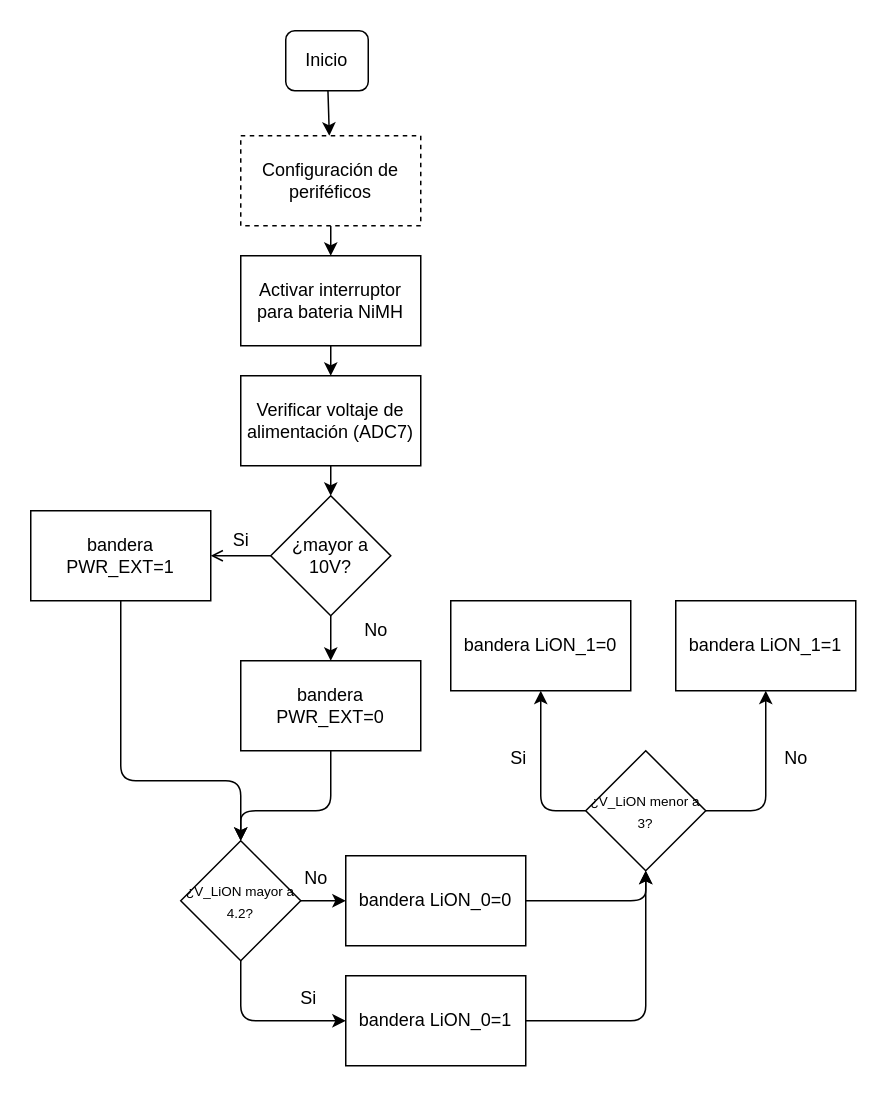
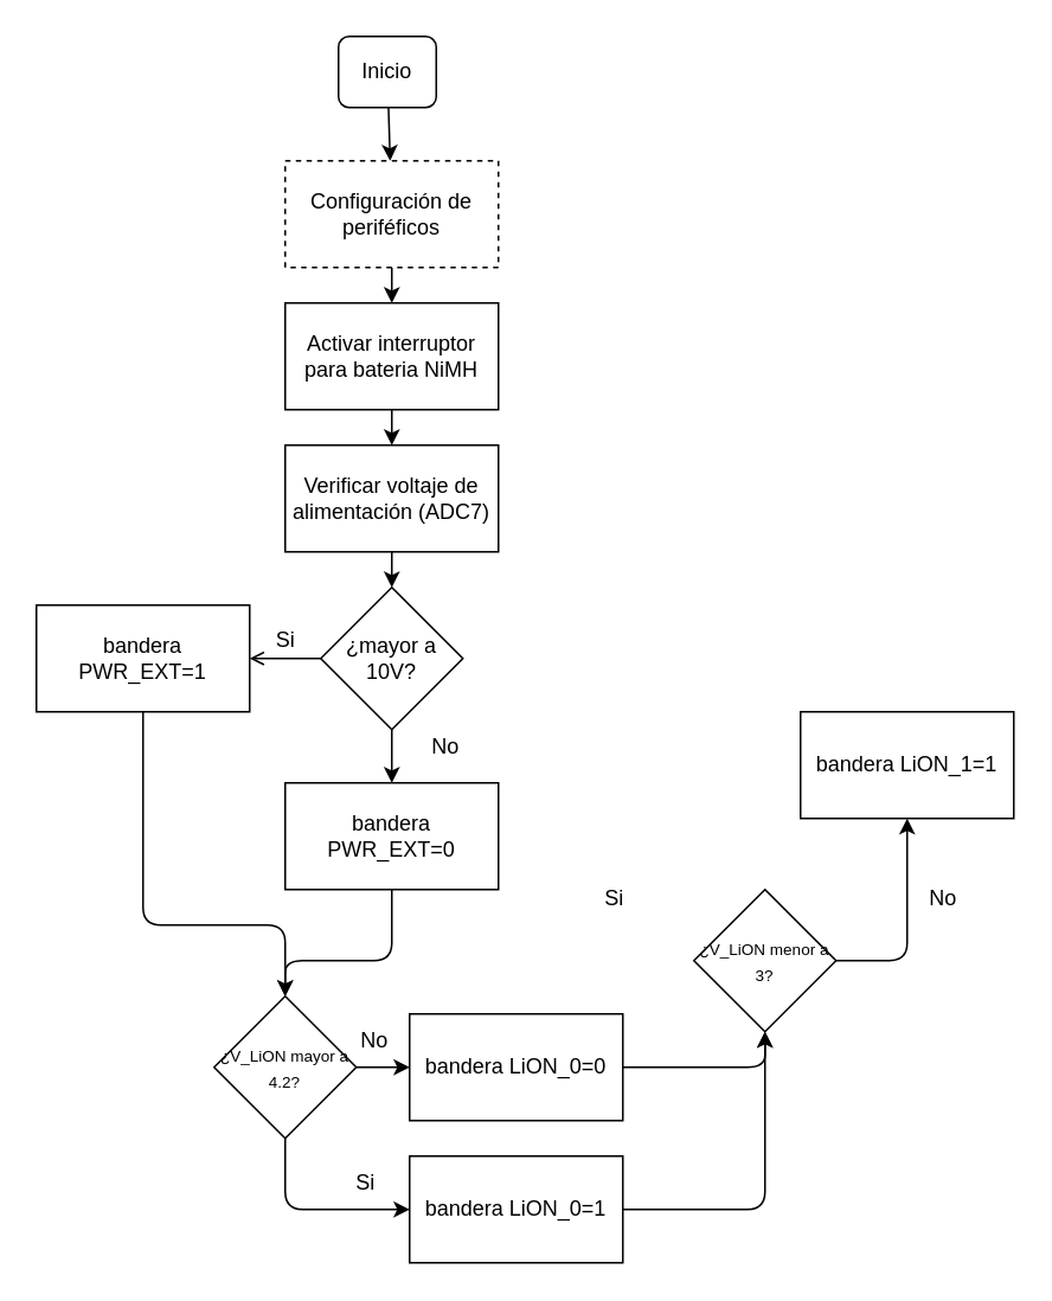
  <mxCell id="0" />
  <mxCell id="1" parent="0" />
  <mxCell id="2" value="" style="edgeStyle=none;html=1;" parent="1" source="3" target="5" edge="1"><mxGeometry relative="1" as="geometry" /></mxCell>
  <mxCell id="3" value="Inicio" style="rounded=1;whiteSpace=wrap;html=1;" parent="1" vertex="1"><mxGeometry x="190" y="20" width="55" height="40" as="geometry" /></mxCell>
  <mxCell id="4" value="" style="edgeStyle=none;html=1;" parent="1" source="5" target="7" edge="1"><mxGeometry relative="1" as="geometry" /></mxCell>
  <mxCell id="5" value="Configuración de periféficos" style="rounded=0;whiteSpace=wrap;html=1;dashed=1;" parent="1" vertex="1"><mxGeometry x="160" y="90" width="120" height="60" as="geometry" /></mxCell>
  <mxCell id="6" value="" style="edgeStyle=none;html=1;" parent="1" source="7" edge="1"><mxGeometry relative="1" as="geometry"><mxPoint x="220" y="250" as="targetPoint" /></mxGeometry></mxCell>
  <mxCell id="7" value="Activar interruptor para bateria NiMH" style="rounded=0;whiteSpace=wrap;html=1;" parent="1" vertex="1"><mxGeometry x="160" y="170" width="120" height="60" as="geometry" /></mxCell>
  <mxCell id="8" value="" style="edgeStyle=none;html=1;" parent="1" source="9" target="12" edge="1"><mxGeometry relative="1" as="geometry" /></mxCell>
  <mxCell id="9" value="Verificar voltaje de alimentación (ADC7)" style="rounded=0;whiteSpace=wrap;html=1;" parent="1" vertex="1"><mxGeometry x="160" y="250" width="120" height="60" as="geometry" /></mxCell>
  <mxCell id="10" value="" style="edgeStyle=none;html=1;endArrow=open;" parent="1" source="12" target="14" edge="1"><mxGeometry relative="1" as="geometry" /></mxCell>
  <mxCell id="11" value="" style="edgeStyle=none;html=1;" parent="1" source="12" target="17" edge="1"><mxGeometry relative="1" as="geometry" /></mxCell>
  <mxCell id="12" value="¿mayor a 10V?" style="rhombus;whiteSpace=wrap;html=1;" parent="1" vertex="1"><mxGeometry x="180" y="330" width="80" height="80" as="geometry" /></mxCell>
  <mxCell id="13" style="edgeStyle=none;html=1;entryX=0.5;entryY=0;entryDx=0;entryDy=0;" parent="1" source="14" edge="1"><mxGeometry relative="1" as="geometry"><Array as="points"><mxPoint x="80" y="520" /><mxPoint x="110" y="520" /><mxPoint x="160" y="520" /></Array><mxPoint x="160" y="560" as="targetPoint" /></mxGeometry></mxCell>
  <mxCell id="14" value="bandera PWR_EXT=1" style="rounded=0;whiteSpace=wrap;html=1;" parent="1" vertex="1"><mxGeometry x="20" y="340" width="120" height="60" as="geometry" /></mxCell>
  <mxCell id="15" value="Si" style="text;html=1;align=center;verticalAlign=middle;resizable=0;points=[];autosize=1;strokeColor=none;fillColor=none;" parent="1" vertex="1"><mxGeometry x="145" y="345" width="30" height="30" as="geometry" /></mxCell>
  <mxCell id="16" style="edgeStyle=none;html=1;" parent="1" source="17" edge="1"><mxGeometry relative="1" as="geometry"><mxPoint x="160" y="560" as="targetPoint" /><Array as="points"><mxPoint x="220" y="540" /><mxPoint x="160" y="540" /></Array></mxGeometry></mxCell>
  <mxCell id="17" value="bandera PWR_EXT=0" style="rounded=0;whiteSpace=wrap;html=1;" parent="1" vertex="1"><mxGeometry x="160" y="440" width="120" height="60" as="geometry" /></mxCell>
  <mxCell id="18" value="No" style="text;html=1;align=center;verticalAlign=middle;resizable=0;points=[];autosize=1;strokeColor=none;fillColor=none;" parent="1" vertex="1"><mxGeometry x="230" y="405" width="40" height="30" as="geometry" /></mxCell>
  <mxCell id="19" value="" style="edgeStyle=none;html=1;fontSize=9;" edge="1" parent="1" source="21" target="23"><mxGeometry relative="1" as="geometry" /></mxCell>
  <mxCell id="20" style="edgeStyle=none;html=1;entryX=0;entryY=0.5;entryDx=0;entryDy=0;fontSize=9;" edge="1" parent="1" source="21" target="26"><mxGeometry relative="1" as="geometry"><Array as="points"><mxPoint x="160" y="680" /></Array></mxGeometry></mxCell>
  <mxCell id="21" value="&lt;div style=&quot;&quot;&gt;&lt;span style=&quot;background-color: initial;&quot;&gt;&lt;font style=&quot;font-size: 9px;&quot;&gt;¿V_LiON mayor a 4.2?&lt;/font&gt;&lt;/span&gt;&lt;/div&gt;" style="rhombus;whiteSpace=wrap;html=1;align=center;" vertex="1" parent="1"><mxGeometry x="120" y="560" width="80" height="80" as="geometry" /></mxCell>
  <mxCell id="22" style="edgeStyle=none;html=1;entryX=0.5;entryY=1;entryDx=0;entryDy=0;fontSize=9;" edge="1" parent="1" source="23" target="30"><mxGeometry relative="1" as="geometry"><Array as="points"><mxPoint x="430" y="600" /></Array></mxGeometry></mxCell>
  <mxCell id="23" value="bandera LiON_0=0" style="rounded=0;whiteSpace=wrap;html=1;" vertex="1" parent="1"><mxGeometry x="230" y="570" width="120" height="60" as="geometry" /></mxCell>
  <mxCell id="24" value="No" style="text;html=1;align=center;verticalAlign=middle;resizable=0;points=[];autosize=1;strokeColor=none;fillColor=none;" vertex="1" parent="1"><mxGeometry x="190" y="570" width="40" height="30" as="geometry" /></mxCell>
  <mxCell id="25" style="edgeStyle=none;html=1;entryX=0.5;entryY=1;entryDx=0;entryDy=0;fontSize=9;" edge="1" parent="1" source="26" target="30"><mxGeometry relative="1" as="geometry"><Array as="points"><mxPoint x="430" y="680" /></Array></mxGeometry></mxCell>
  <mxCell id="26" value="bandera LiON_0=1" style="rounded=0;whiteSpace=wrap;html=1;" vertex="1" parent="1"><mxGeometry x="230" y="650" width="120" height="60" as="geometry" /></mxCell>
  <mxCell id="27" value="Si" style="text;html=1;align=center;verticalAlign=middle;resizable=0;points=[];autosize=1;strokeColor=none;fillColor=none;" vertex="1" parent="1"><mxGeometry x="190" y="650" width="30" height="30" as="geometry" /></mxCell>
- <mxCell id="28" style="edgeStyle=none;html=1;entryX=0.5;entryY=1;entryDx=0;entryDy=0;fontSize=9;" edge="1" parent="1" source="30" target="31"><mxGeometry relative="1" as="geometry"><Array as="points"><mxPoint x="360" y="540" /></Array></mxGeometry></mxCell>
  <mxCell id="29" style="edgeStyle=none;html=1;entryX=0.5;entryY=1;entryDx=0;entryDy=0;fontSize=9;" edge="1" parent="1" source="30" target="32"><mxGeometry relative="1" as="geometry"><Array as="points"><mxPoint x="510" y="540" /></Array></mxGeometry></mxCell>
  <mxCell id="30" value="&lt;div style=&quot;&quot;&gt;&lt;span style=&quot;background-color: initial;&quot;&gt;&lt;font style=&quot;font-size: 9px;&quot;&gt;¿V_LiON menor a 3?&lt;/font&gt;&lt;/span&gt;&lt;/div&gt;" style="rhombus;whiteSpace=wrap;html=1;align=center;" vertex="1" parent="1"><mxGeometry x="390" y="500" width="80" height="80" as="geometry" /></mxCell>
- <mxCell id="31" value="bandera LiON_1=0" style="rounded=0;whiteSpace=wrap;html=1;" vertex="1" parent="1"><mxGeometry x="300" y="400" width="120" height="60" as="geometry" /></mxCell>
  <mxCell id="32" value="bandera LiON_1=1" style="rounded=0;whiteSpace=wrap;html=1;" vertex="1" parent="1"><mxGeometry x="450" y="400" width="120" height="60" as="geometry" /></mxCell>
  <mxCell id="33" value="No" style="text;html=1;align=center;verticalAlign=middle;resizable=0;points=[];autosize=1;strokeColor=none;fillColor=none;" vertex="1" parent="1"><mxGeometry x="510" y="490" width="40" height="30" as="geometry" /></mxCell>
  <mxCell id="34" value="Si" style="text;html=1;align=center;verticalAlign=middle;resizable=0;points=[];autosize=1;strokeColor=none;fillColor=none;" vertex="1" parent="1"><mxGeometry x="330" y="490" width="30" height="30" as="geometry" /></mxCell>
